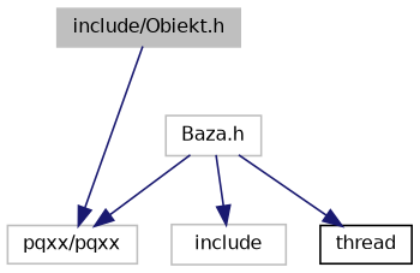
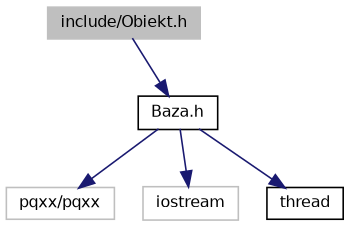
  digraph {
    node [color=grey75 fillcolor=white fontname=Helvetica fontsize=10 shape=record style=filled]
    edge [color=midnightblue fontname=Helvetica fontsize=10 labelfontname=Helvetica labelfontsize=10 style=solid]
    n1 [fillcolor=grey75 fontcolor=black height=0.2 label="include/Obiekt.h" width=0.4]
-   n2 [height=0.2 label="Baza.h" width=0.4]
+   n2 [color=black height=0.2 label="Baza.h" width=0.4]
    n3 [height=0.2 label="pqxx/pqxx" width=0.4]
-   n4 [height=0.2 label=include width=0.4]
+   n4 [height=0.2 label=iostream width=0.4]
    n5 [color=black height=0.2 label=thread width=0.4]
-   n1 -> n3
+   n1 -> n2
    n2 -> n3
    n2 -> n4
    n2 -> n5
  }
